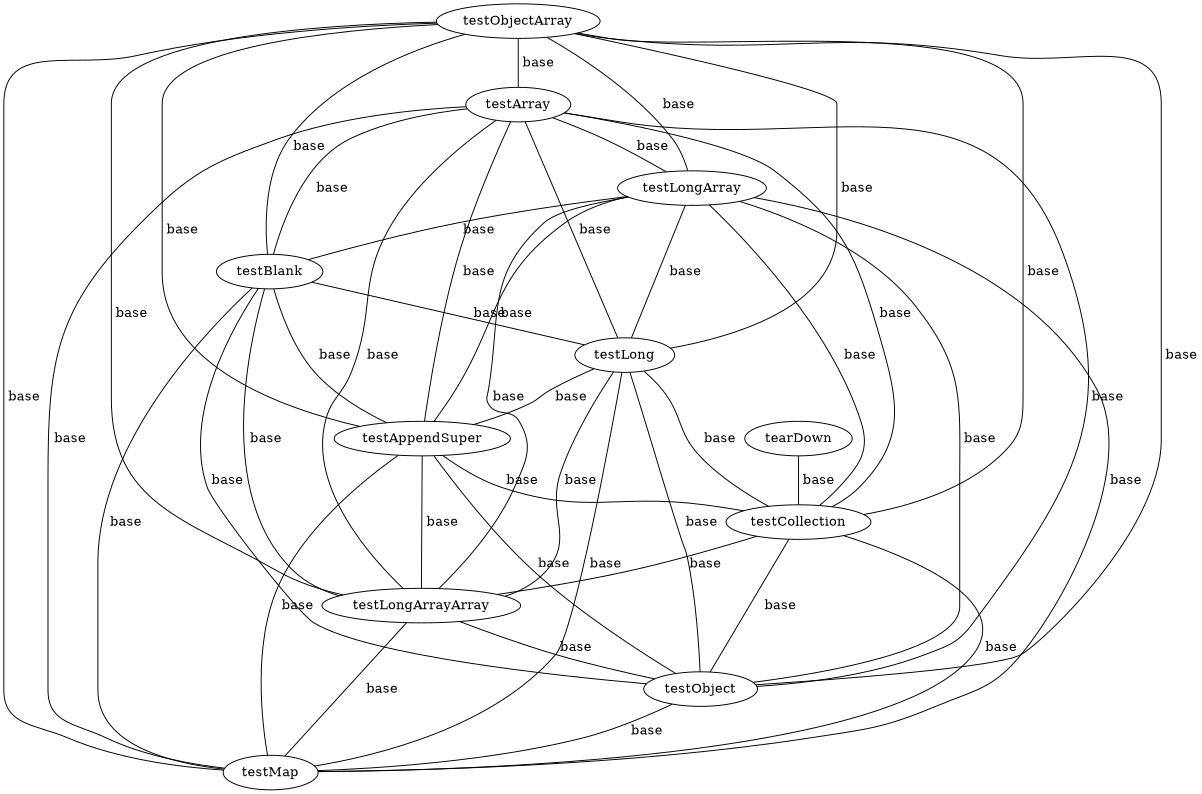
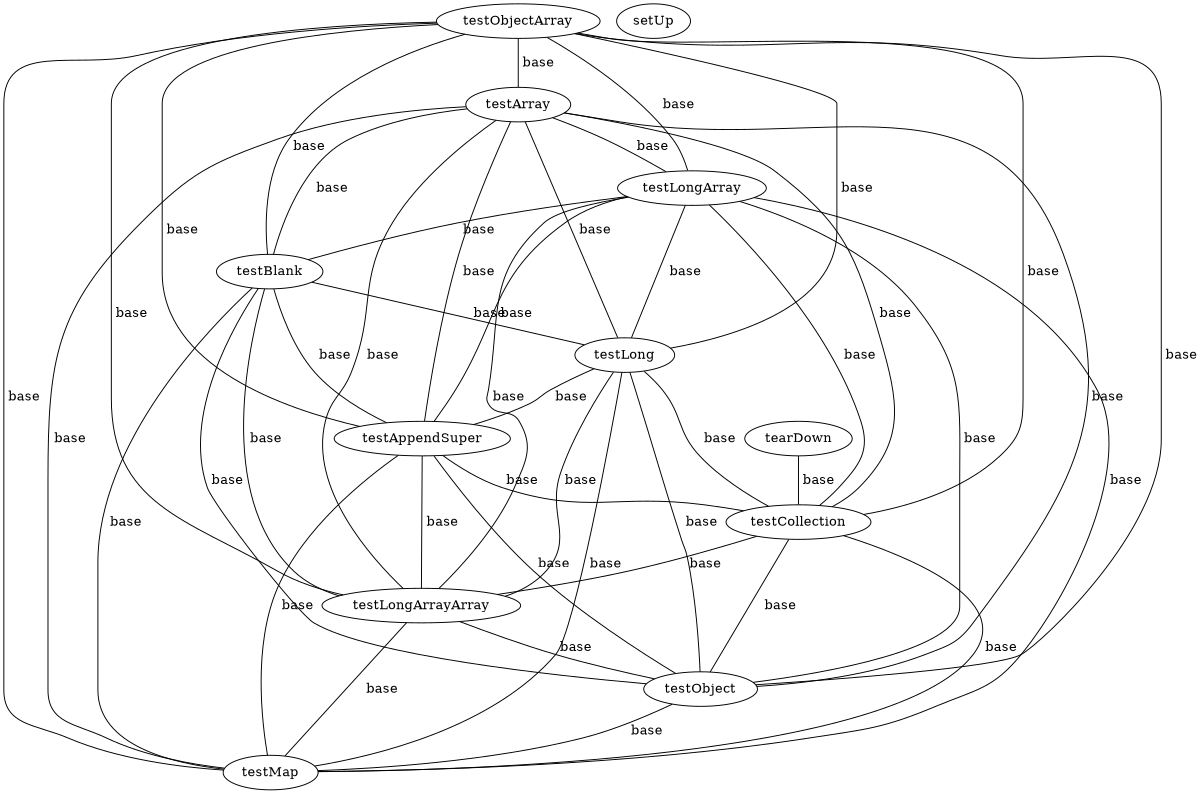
  digraph {
    edge [dir=none]
    testObjectArray
    testArray
    testLongArray
    testBlank
    testLong
    testAppendSuper
    testCollection
    testLongArrayArray
    testObject
    testMap
    tearDown
+   setUp
    testObjectArray -> testArray [label=" base"]
    testObjectArray -> testLongArray [label=" base"]
    testObjectArray -> testBlank [label=" base"]
    testObjectArray -> testLong [label=" base"]
    testObjectArray -> testAppendSuper [label=" base"]
    testObjectArray -> testCollection [label=" base"]
    testObjectArray -> testLongArrayArray [label=" base"]
    testObjectArray -> testObject [label=" base"]
    testObjectArray -> testMap [label=" base"]
    testArray -> testLongArray [label=" base"]
    testArray -> testBlank [label=" base"]
    testArray -> testLong [label=" base"]
    testArray -> testAppendSuper [label=" base"]
    testArray -> testCollection [label=" base"]
    testArray -> testLongArrayArray [label=" base"]
    testArray -> testObject [label=" base"]
    testArray -> testMap [label=" base"]
    testLongArray -> testBlank [label=" base"]
    testLongArray -> testLong [label=" base"]
    testLongArray -> testAppendSuper [label=" base"]
    testLongArray -> testCollection [label=" base"]
    testLongArray -> testLongArrayArray [label=" base"]
    testLongArray -> testObject [label=" base"]
    testLongArray -> testMap [label=" base"]
    testBlank -> testLong [label=" base"]
    testBlank -> testAppendSuper [label=" base"]
    testBlank -> testLongArrayArray [label=" base"]
    testBlank -> testObject [label=" base"]
    testBlank -> testMap [label=" base"]
    testLong -> testAppendSuper [label=" base"]
    testLong -> testCollection [label=" base"]
    testLong -> testLongArrayArray [label=" base"]
    testLong -> testObject [label=" base"]
    testLong -> testMap [label=" base"]
    testAppendSuper -> testCollection [label=" base"]
    testAppendSuper -> testLongArrayArray [label=" base"]
    testAppendSuper -> testObject [label=" base"]
    testAppendSuper -> testMap [label=" base"]
    testCollection -> testLongArrayArray [label=" base"]
    testCollection -> testObject [label=" base"]
    testCollection -> testMap [label=" base"]
    testLongArrayArray -> testObject [label=" base"]
    testLongArrayArray -> testMap [label=" base"]
    testObject -> testMap [label=" base"]
    tearDown -> testCollection [label=" base"]
  }
